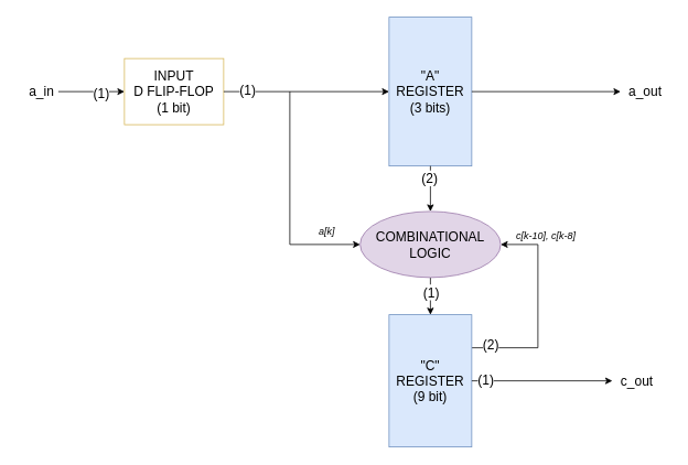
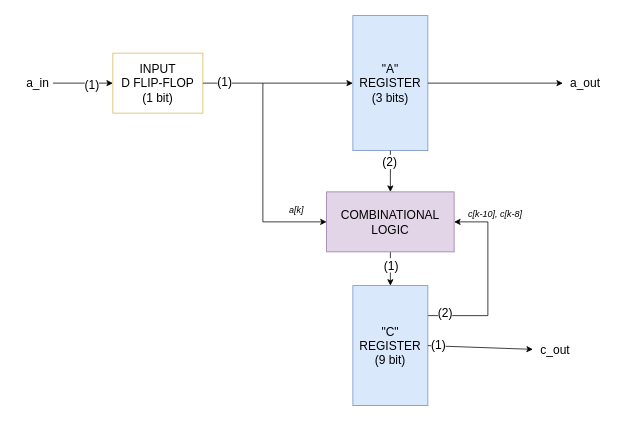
  <mxCell id="0" />
  <mxCell id="1" parent="0" />
  <mxCell id="2" value="&lt;span&gt;INPUT&lt;/span&gt;&lt;br&gt;&lt;span&gt;D FLIP-FLOP&lt;br&gt;(1 bit)&lt;/span&gt;" style="rounded=0;whiteSpace=wrap;html=1;fontSize=16;fillColor=#ffffff;strokeColor=#d6b656;" parent="1" vertex="1"><mxGeometry x="150" y="70" width="120" height="80" as="geometry" /></mxCell>
  <mxCell id="3" value="&quot;A&quot;&lt;br&gt;REGISTER&lt;br&gt;(3 bits)" style="rounded=0;whiteSpace=wrap;html=1;fontSize=16;fillColor=#dae8fc;strokeColor=#6c8ebf;" parent="1" vertex="1"><mxGeometry x="470" y="20" width="100" height="180" as="geometry" /></mxCell>
  <mxCell id="4" style="edgeStyle=orthogonalEdgeStyle;rounded=0;orthogonalLoop=1;jettySize=auto;html=1;exitX=1;exitY=0.25;exitDx=0;exitDy=0;fontSize=16;entryX=1;entryY=0.5;entryDx=0;entryDy=0;" parent="1" source="6" target="15" edge="1"><mxGeometry relative="1" as="geometry"><mxPoint x="650" y="290" as="targetPoint" /><Array as="points"><mxPoint x="650" y="420" /><mxPoint x="650" y="295" /></Array></mxGeometry></mxCell>
  <mxCell id="5" value="(2)" style="edgeLabel;html=1;align=center;verticalAlign=middle;resizable=0;points=[];fontSize=16;" parent="4" vertex="1" connectable="0"><mxGeometry x="-0.824" y="5" relative="1" as="geometry"><mxPoint as="offset" /></mxGeometry></mxCell>
  <mxCell id="6" value="&quot;C&quot;&lt;br&gt;REGISTER&lt;br&gt;(9 bit)" style="rounded=0;whiteSpace=wrap;html=1;fontSize=16;fillColor=#dae8fc;strokeColor=#6c8ebf;" parent="1" vertex="1"><mxGeometry x="470" y="380" width="100" height="160" as="geometry" /></mxCell>
  <mxCell id="7" value="" style="endArrow=classic;html=1;rounded=0;fontSize=16;entryX=0;entryY=0.5;entryDx=0;entryDy=0;" parent="1" target="2" edge="1"><mxGeometry width="50" height="50" relative="1" as="geometry"><mxPoint x="70" y="110" as="sourcePoint" /><mxPoint x="480" y="190" as="targetPoint" /></mxGeometry></mxCell>
  <mxCell id="8" value="(1)" style="edgeLabel;html=1;align=center;verticalAlign=middle;resizable=0;points=[];fontSize=16;" parent="7" vertex="1" connectable="0"><mxGeometry x="0.286" y="-1" relative="1" as="geometry"><mxPoint as="offset" /></mxGeometry></mxCell>
  <mxCell id="9" value="a_in" style="text;html=1;strokeColor=none;fillColor=none;align=center;verticalAlign=middle;whiteSpace=wrap;rounded=0;fontSize=16;" parent="1" vertex="1"><mxGeometry x="20" y="95" width="60" height="30" as="geometry" /></mxCell>
  <mxCell id="10" value="" style="endArrow=classic;html=1;rounded=0;fontSize=16;exitX=1;exitY=0.5;exitDx=0;exitDy=0;entryX=0;entryY=0.5;entryDx=0;entryDy=0;" parent="1" source="2" target="3" edge="1"><mxGeometry width="50" height="50" relative="1" as="geometry"><mxPoint x="430" y="240" as="sourcePoint" /><mxPoint x="480" y="190" as="targetPoint" /></mxGeometry></mxCell>
  <mxCell id="11" value="(1)" style="edgeLabel;html=1;align=center;verticalAlign=middle;resizable=0;points=[];fontSize=16;" parent="10" vertex="1" connectable="0"><mxGeometry x="-0.721" y="3" relative="1" as="geometry"><mxPoint as="offset" /></mxGeometry></mxCell>
  <mxCell id="12" value="" style="endArrow=classic;html=1;rounded=0;fontSize=16;entryX=0;entryY=0.5;entryDx=0;entryDy=0;" parent="1" target="15" edge="1"><mxGeometry width="50" height="50" relative="1" as="geometry"><mxPoint x="350" y="110" as="sourcePoint" /><mxPoint x="460" y="280" as="targetPoint" /><Array as="points"><mxPoint x="350" y="295" /></Array></mxGeometry></mxCell>
  <mxCell id="13" style="edgeStyle=orthogonalEdgeStyle;rounded=0;orthogonalLoop=1;jettySize=auto;html=1;exitX=0.5;exitY=1;exitDx=0;exitDy=0;entryX=0.5;entryY=0;entryDx=0;entryDy=0;fontSize=16;" parent="1" source="15" target="6" edge="1"><mxGeometry relative="1" as="geometry" /></mxCell>
  <mxCell id="14" value="(1)" style="edgeLabel;html=1;align=center;verticalAlign=middle;resizable=0;points=[];fontSize=16;" parent="13" vertex="1" connectable="0"><mxGeometry x="-0.234" relative="1" as="geometry"><mxPoint as="offset" /></mxGeometry></mxCell>
- <mxCell id="15" value="COMBINATIONAL&lt;br&gt;LOGIC" style="ellipse;whiteSpace=wrap;html=1;fontSize=16;fillColor=#e1d5e7;strokeColor=#9673a6;" parent="1" vertex="1"><mxGeometry x="435" y="255" width="170" height="80" as="geometry" /></mxCell>
+ <mxCell id="15" value="COMBINATIONAL&lt;br&gt;LOGIC" style="whiteSpace=wrap;html=1;fontSize=16;fillColor=#e1d5e7;strokeColor=#9673a6;rounded=0;" parent="1" vertex="1"><mxGeometry x="435" y="255" width="170" height="80" as="geometry" /></mxCell>
  <mxCell id="16" value="" style="endArrow=classic;html=1;rounded=0;fontSize=16;exitX=0.5;exitY=1;exitDx=0;exitDy=0;entryX=0.5;entryY=0;entryDx=0;entryDy=0;exitPerimeter=0;" parent="1" source="3" target="15" edge="1"><mxGeometry width="50" height="50" relative="1" as="geometry"><mxPoint x="430" y="230" as="sourcePoint" /><mxPoint x="480" y="180" as="targetPoint" /></mxGeometry></mxCell>
  <mxCell id="17" value="(2)" style="edgeLabel;html=1;align=center;verticalAlign=middle;resizable=0;points=[];fontSize=16;" parent="16" vertex="1" connectable="0"><mxGeometry x="-0.477" y="-2" relative="1" as="geometry"><mxPoint as="offset" /></mxGeometry></mxCell>
  <mxCell id="18" value="a_out" style="text;html=1;strokeColor=none;fillColor=none;align=center;verticalAlign=middle;whiteSpace=wrap;rounded=0;fontSize=16;" parent="1" vertex="1"><mxGeometry x="750" y="95" width="60" height="30" as="geometry" /></mxCell>
- <mxCell id="19" value="c_out" style="text;html=1;strokeColor=none;fillColor=none;align=center;verticalAlign=middle;whiteSpace=wrap;rounded=0;fontSize=16;" parent="1" vertex="1"><mxGeometry x="740" y="445" width="60" height="30" as="geometry" /></mxCell>
+ <mxCell id="19" value="c_out" style="text;html=1;strokeColor=none;fillColor=none;align=center;verticalAlign=middle;whiteSpace=wrap;rounded=0;fontSize=16;" parent="1" vertex="1"><mxGeometry x="710" y="450" width="60" height="30" as="geometry" /></mxCell>
  <mxCell id="20" value="" style="endArrow=classic;html=1;rounded=0;fontSize=16;exitX=1;exitY=0.5;exitDx=0;exitDy=0;entryX=0;entryY=0.5;entryDx=0;entryDy=0;" parent="1" source="3" target="18" edge="1"><mxGeometry width="50" height="50" relative="1" as="geometry"><mxPoint x="820" y="120" as="sourcePoint" /><mxPoint x="490" y="210" as="targetPoint" /></mxGeometry></mxCell>
  <mxCell id="21" value="" style="endArrow=classic;html=1;rounded=0;fontSize=16;entryX=0;entryY=0.5;entryDx=0;entryDy=0;exitX=1;exitY=0.5;exitDx=0;exitDy=0;" parent="1" source="6" target="19" edge="1"><mxGeometry width="50" height="50" relative="1" as="geometry"><mxPoint x="620" y="480" as="sourcePoint" /><mxPoint x="720" y="410" as="targetPoint" /></mxGeometry></mxCell>
  <mxCell id="22" value="(1)" style="edgeLabel;html=1;align=center;verticalAlign=middle;resizable=0;points=[];fontSize=16;" parent="21" vertex="1" connectable="0"><mxGeometry x="-0.81" y="2" relative="1" as="geometry"><mxPoint as="offset" /></mxGeometry></mxCell>
  <mxCell id="23" value="&lt;i&gt;c[k-10], c[k-8]&lt;/i&gt;" style="text;html=1;strokeColor=none;fillColor=none;align=center;verticalAlign=middle;whiteSpace=wrap;rounded=0;" vertex="1" parent="1"><mxGeometry x="620" y="275" width="80" height="20" as="geometry" /></mxCell>
  <mxCell id="24" value="&lt;i&gt;a[k]&lt;/i&gt;" style="text;html=1;strokeColor=none;fillColor=none;align=center;verticalAlign=middle;whiteSpace=wrap;rounded=0;" vertex="1" parent="1"><mxGeometry x="380" y="270" width="30" height="20" as="geometry" /></mxCell>
